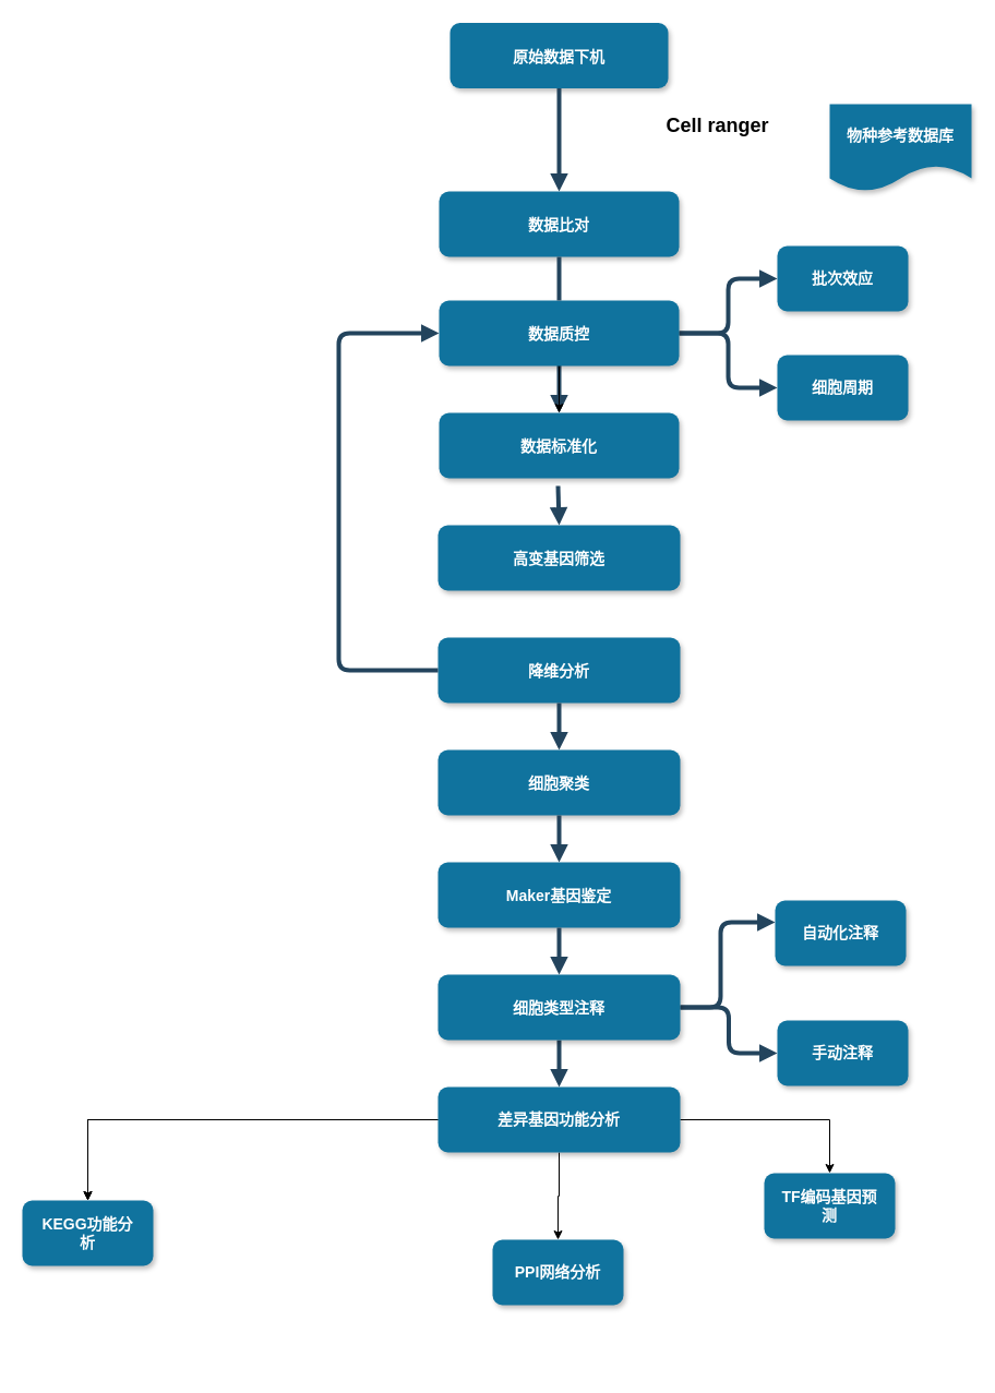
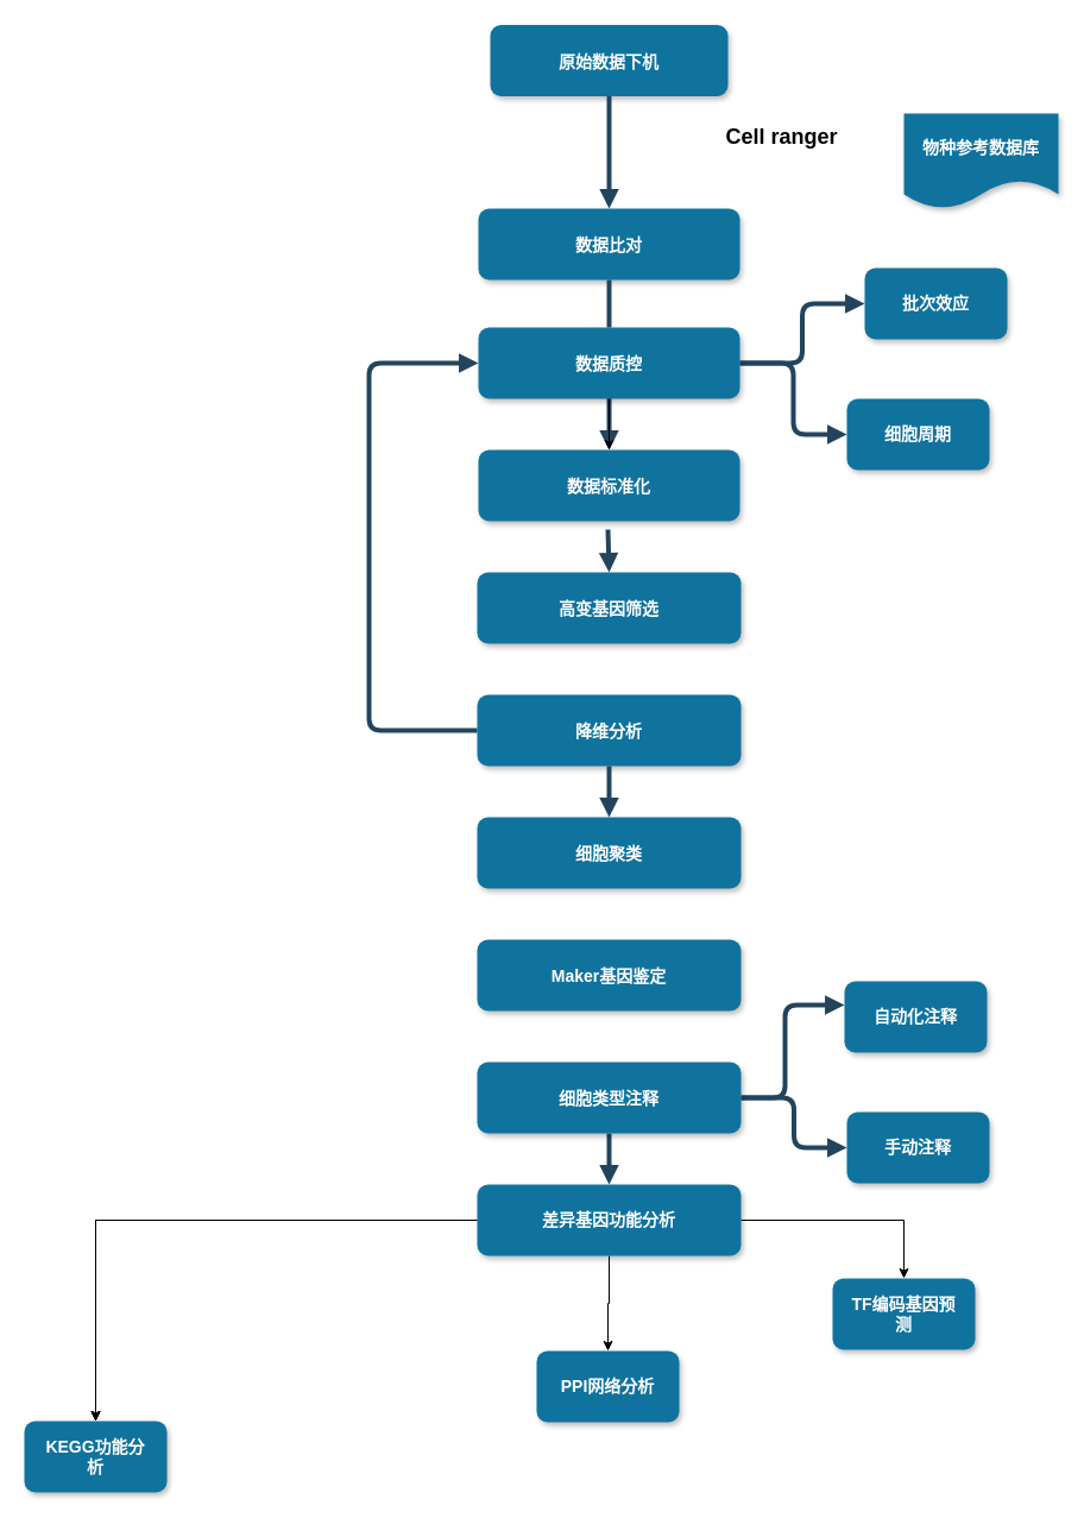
  <mxCell id="0" />
  <mxCell id="1" parent="0" />
  <mxCell id="2" value="原始数据下机" style="rounded=1;fillColor=#10739E;strokeColor=none;shadow=1;gradientColor=none;fontStyle=1;fontColor=#FFFFFF;fontSize=14;" parent="1" vertex="1"><mxGeometry x="412" y="20.5" width="200" height="60" as="geometry" /></mxCell>
  <mxCell id="3" value="数据比对" style="rounded=1;fillColor=#10739E;strokeColor=none;shadow=1;gradientColor=none;fontStyle=1;fontColor=#FFFFFF;fontSize=14;verticalAlign=middle;" parent="1" vertex="1"><mxGeometry x="402" y="175" width="220" height="60" as="geometry" /></mxCell>
  <mxCell id="4" value="高变基因筛选" style="rounded=1;fillColor=#10739E;strokeColor=none;shadow=1;gradientColor=none;fontStyle=1;fontColor=#FFFFFF;fontSize=14;" parent="1" vertex="1"><mxGeometry x="401" y="481" width="222" height="60" as="geometry" /></mxCell>
  <mxCell id="5" value="降维分析" style="rounded=1;fillColor=#10739E;strokeColor=none;shadow=1;gradientColor=none;fontStyle=1;fontColor=#FFFFFF;fontSize=14;" parent="1" vertex="1"><mxGeometry x="401" y="584" width="222" height="60" as="geometry" /></mxCell>
  <mxCell id="6" value="细胞聚类" style="rounded=1;fillColor=#10739E;strokeColor=none;shadow=1;gradientColor=none;fontStyle=1;fontColor=#FFFFFF;fontSize=14;" parent="1" vertex="1"><mxGeometry x="401" y="687" width="222" height="60" as="geometry" /></mxCell>
  <mxCell id="7" value="Maker基因鉴定" style="rounded=1;fillColor=#10739E;strokeColor=none;shadow=1;gradientColor=none;fontStyle=1;fontColor=#FFFFFF;fontSize=14;" parent="1" vertex="1"><mxGeometry x="401" y="790" width="222" height="60" as="geometry" /></mxCell>
  <mxCell id="8" value="" style="edgeStyle=orthogonalEdgeStyle;rounded=1;orthogonalLoop=1;jettySize=auto;html=1;fontSize=11;fontColor=#000000;fontStyle=1;strokeColor=#23445D;strokeWidth=4;endFill=1;endArrow=block;" parent="1" source="11" target="34" edge="1"><mxGeometry relative="1" as="geometry" /></mxCell>
  <mxCell id="9" value="" style="edgeStyle=orthogonalEdgeStyle;rounded=1;orthogonalLoop=1;jettySize=auto;html=1;exitX=1;exitY=0.5;exitDx=0;exitDy=0;elbow=vertical;fontStyle=1;strokeColor=#23445D;strokeWidth=4;endFill=1;endArrow=block;" edge="1" parent="1" source="11" target="39"><mxGeometry relative="1" as="geometry"><Array as="points"><mxPoint x="660" y="923" /><mxPoint x="660" y="845" /></Array></mxGeometry></mxCell>
  <mxCell id="10" value="" style="edgeStyle=orthogonalEdgeStyle;rounded=1;orthogonalLoop=1;jettySize=auto;html=1;fontStyle=1;strokeColor=#23445D;strokeWidth=4;endFill=1;endArrow=block;" edge="1" parent="1" source="11" target="40"><mxGeometry relative="1" as="geometry" /></mxCell>
  <mxCell id="11" value="细胞类型注释" style="rounded=1;fillColor=#10739E;strokeColor=none;shadow=1;gradientColor=none;fontStyle=1;fontColor=#FFFFFF;fontSize=14;" parent="1" vertex="1"><mxGeometry x="401" y="893" width="222" height="60" as="geometry" /></mxCell>
  <mxCell id="12" value="" style="edgeStyle=elbowEdgeStyle;elbow=vertical;strokeWidth=4;endArrow=block;endFill=1;fontStyle=1;strokeColor=#23445D;" parent="1" source="2" target="3" edge="1"><mxGeometry x="22" y="165.5" width="100" height="100" as="geometry"><mxPoint x="-238" y="80.5" as="sourcePoint" /><mxPoint x="-138" y="-19.5" as="targetPoint" /></mxGeometry></mxCell>
  <mxCell id="13" value="" style="edgeStyle=elbowEdgeStyle;elbow=vertical;strokeWidth=4;endArrow=block;endFill=1;fontStyle=1;strokeColor=#23445D;entryX=0.5;entryY=0;entryDx=0;entryDy=0;exitX=0.5;exitY=1;exitDx=0;exitDy=0;" parent="1" source="26" target="22" edge="1"><mxGeometry x="22" y="165.5" width="100" height="100" as="geometry"><mxPoint x="-238" y="80.5" as="sourcePoint" /><mxPoint x="510" y="275" as="targetPoint" /><Array as="points"><mxPoint x="507" y="310" /></Array></mxGeometry></mxCell>
  <mxCell id="14" value="" style="edgeStyle=elbowEdgeStyle;elbow=vertical;strokeWidth=4;endArrow=block;endFill=1;fontStyle=1;strokeColor=#23445D;entryX=0;entryY=0.5;entryDx=0;entryDy=0;exitX=0;exitY=0.5;exitDx=0;exitDy=0;" parent="1" source="5" target="26" edge="1"><mxGeometry x="7" y="265.5" width="100" height="100" as="geometry"><mxPoint x="420" y="655" as="sourcePoint" /><mxPoint x="390" y="295" as="targetPoint" /><Array as="points"><mxPoint x="310" y="485" /></Array></mxGeometry></mxCell>
  <mxCell id="15" value="" style="edgeStyle=elbowEdgeStyle;elbow=vertical;strokeWidth=4;endArrow=block;endFill=1;fontStyle=1;strokeColor=#23445D;" parent="1" source="5" target="6" edge="1"><mxGeometry x="-88" y="275.5" width="100" height="100" as="geometry"><mxPoint x="-348" y="190.5" as="sourcePoint" /><mxPoint x="-248" y="90.5" as="targetPoint" /></mxGeometry></mxCell>
- <mxCell id="16" value="" style="edgeStyle=elbowEdgeStyle;elbow=vertical;strokeWidth=4;endArrow=block;endFill=1;fontStyle=1;strokeColor=#23445D;" parent="1" source="6" target="7" edge="1"><mxGeometry x="-88" y="285.5" width="100" height="100" as="geometry"><mxPoint x="-348" y="200.5" as="sourcePoint" /><mxPoint x="-248" y="100.5" as="targetPoint" /></mxGeometry></mxCell>
- <mxCell id="17" value="" style="edgeStyle=elbowEdgeStyle;elbow=vertical;strokeWidth=4;endArrow=block;endFill=1;fontStyle=1;strokeColor=#23445D;" parent="1" source="7" target="11" edge="1"><mxGeometry x="-88" y="295.5" width="100" height="100" as="geometry"><mxPoint x="-348" y="210.5" as="sourcePoint" /><mxPoint x="-248" y="110.5" as="targetPoint" /></mxGeometry></mxCell>
  <mxCell id="18" value="" style="elbow=vertical;strokeWidth=4;endArrow=block;endFill=1;fontStyle=1;strokeColor=#23445D;entryX=0.5;entryY=0;entryDx=0;entryDy=0;" parent="1" target="4" edge="1"><mxGeometry x="7" y="265.5" width="100" height="100" as="geometry"><mxPoint x="511" y="445" as="sourcePoint" /><mxPoint x="-153" y="80.5" as="targetPoint" /></mxGeometry></mxCell>
  <mxCell id="19" value="物种参考数据库" style="shape=document;boundedLbl=1;fillColor=#10739E;fontSize=14;fontColor=#FFFFFF;shadow=1;sketch=0;strokeColor=none;fontStyle=1" parent="1" vertex="1"><mxGeometry x="760" y="95" width="130" height="80" as="geometry" /></mxCell>
  <mxCell id="20" value="Text" style="text;html=1;resizable=0;autosize=1;align=center;verticalAlign=middle;points=[];fillColor=none;strokeColor=none;rounded=0;shadow=1;sketch=0;fontSize=14;fontColor=#FFFFFF;" parent="1" vertex="1"><mxGeometry x="600" y="365" width="40" height="20" as="geometry" /></mxCell>
  <mxCell id="21" value="&lt;b style=&quot;font-size: 18px&quot;&gt;&lt;font color=&quot;#000000&quot; style=&quot;font-size: 18px&quot;&gt;Cell ranger&lt;/font&gt;&lt;/b&gt;" style="text;html=1;resizable=0;autosize=1;align=center;verticalAlign=middle;points=[];fillColor=none;strokeColor=none;rounded=0;shadow=1;sketch=0;fontSize=18;fontColor=#FFFFFF;" parent="1" vertex="1"><mxGeometry x="602" y="100" width="110" height="30" as="geometry" /></mxCell>
  <mxCell id="22" value="数据标准化" style="rounded=1;fillColor=#10739E;strokeColor=none;shadow=1;gradientColor=none;fontStyle=1;fontColor=#FFFFFF;fontSize=14;verticalAlign=middle;" parent="1" vertex="1"><mxGeometry x="402" y="378" width="220" height="60" as="geometry" /></mxCell>
  <mxCell id="23" value="" style="edgeStyle=orthogonalEdgeStyle;rounded=0;orthogonalLoop=1;jettySize=auto;html=1;fontSize=18;fontColor=#FFFFFF;" parent="1" source="26" target="22" edge="1"><mxGeometry relative="1" as="geometry" /></mxCell>
  <mxCell id="24" value="" style="edgeStyle=orthogonalEdgeStyle;rounded=1;orthogonalLoop=1;jettySize=auto;html=1;fontSize=11;fontColor=#000000;fontStyle=1;strokeColor=#23445D;strokeWidth=4;endFill=1;endArrow=block;" parent="1" source="26" target="28" edge="1"><mxGeometry relative="1" as="geometry" /></mxCell>
  <mxCell id="25" value="" style="edgeStyle=orthogonalEdgeStyle;rounded=1;orthogonalLoop=1;jettySize=auto;html=1;fontStyle=1;strokeColor=#23445D;strokeWidth=4;endFill=1;endArrow=block;" edge="1" parent="1" source="26" target="38"><mxGeometry relative="1" as="geometry" /></mxCell>
  <mxCell id="26" value="数据质控" style="rounded=1;fillColor=#10739E;strokeColor=none;shadow=1;gradientColor=none;fontStyle=1;fontColor=#FFFFFF;fontSize=14;verticalAlign=middle;" parent="1" vertex="1"><mxGeometry x="402" y="275" width="220" height="60" as="geometry" /></mxCell>
  <mxCell id="27" value="" style="edgeStyle=elbowEdgeStyle;elbow=vertical;strokeWidth=4;endArrow=none;endFill=1;fontStyle=1;strokeColor=#23445D;entryX=0.5;entryY=0;entryDx=0;entryDy=0;exitX=0.5;exitY=1;exitDx=0;exitDy=0;" parent="1" source="3" target="26" edge="1"><mxGeometry x="60" y="70.5" width="100" height="100" as="geometry"><mxPoint x="540" y="235" as="sourcePoint" /><mxPoint x="550" y="290" as="targetPoint" /><Array as="points" /></mxGeometry></mxCell>
- <mxCell id="28" value="批次效应" style="shape=process;whiteSpace=wrap;html=1;backgroundOutline=1;rounded=1;shadow=1;fontSize=14;fontColor=#FFFFFF;fontStyle=1;strokeColor=none;fillColor=#10739E;" parent="1" vertex="1"><mxGeometry x="712" y="225" width="120" height="60" as="geometry" /></mxCell>
+ <mxCell id="28" value="批次效应" style="shape=process;whiteSpace=wrap;html=1;backgroundOutline=1;rounded=1;shadow=1;fontSize=14;fontColor=#FFFFFF;fontStyle=1;strokeColor=none;fillColor=#10739E;" parent="1" vertex="1"><mxGeometry x="727" y="225" width="120" height="60" as="geometry" /></mxCell>
  <mxCell id="29" value="" style="edgeStyle=orthogonalEdgeStyle;rounded=0;orthogonalLoop=1;jettySize=auto;html=1;fontSize=18;fontColor=#FFFFFF;" parent="1" source="34" target="35" edge="1"><mxGeometry relative="1" as="geometry" /></mxCell>
  <mxCell id="30" value="" style="edgeStyle=orthogonalEdgeStyle;rounded=0;orthogonalLoop=1;jettySize=auto;html=1;fontSize=18;fontColor=#FFFFFF;" parent="1" source="34" target="35" edge="1"><mxGeometry relative="1" as="geometry" /></mxCell>
  <mxCell id="31" value="" style="edgeStyle=orthogonalEdgeStyle;rounded=0;orthogonalLoop=1;jettySize=auto;html=1;" edge="1" parent="1" source="34" target="35"><mxGeometry relative="1" as="geometry" /></mxCell>
  <mxCell id="32" value="" style="edgeStyle=orthogonalEdgeStyle;rounded=0;orthogonalLoop=1;jettySize=auto;html=1;" edge="1" parent="1" source="34" target="36"><mxGeometry relative="1" as="geometry" /></mxCell>
  <mxCell id="33" value="" style="edgeStyle=orthogonalEdgeStyle;rounded=0;orthogonalLoop=1;jettySize=auto;html=1;" edge="1" parent="1" source="34" target="37"><mxGeometry relative="1" as="geometry" /></mxCell>
  <mxCell id="34" value="差异基因功能分析" style="shape=process;whiteSpace=wrap;html=1;backgroundOutline=1;rounded=1;shadow=1;fontSize=14;fontColor=#FFFFFF;fontStyle=1;strokeColor=none;fillColor=#10739E;" parent="1" vertex="1"><mxGeometry x="401" y="996" width="222" height="60" as="geometry" /></mxCell>
- <mxCell id="35" value="KEGG功能分析" style="shape=process;whiteSpace=wrap;html=1;backgroundOutline=1;rounded=1;shadow=1;fontSize=14;fontColor=#FFFFFF;fontStyle=1;strokeColor=none;fillColor=#10739E;" parent="1" vertex="1"><mxGeometry x="20" y="1100" width="120" height="60" as="geometry" /></mxCell>
+ <mxCell id="35" value="KEGG功能分析" style="shape=process;whiteSpace=wrap;html=1;backgroundOutline=1;rounded=1;shadow=1;fontSize=14;fontColor=#FFFFFF;fontStyle=1;strokeColor=none;fillColor=#10739E;" parent="1" vertex="1"><mxGeometry x="20" y="1195" width="120" height="60" as="geometry" /></mxCell>
  <mxCell id="36" value="TF编码基因预测" style="shape=process;whiteSpace=wrap;html=1;backgroundOutline=1;rounded=1;shadow=1;fontSize=14;fontColor=#FFFFFF;fontStyle=1;strokeColor=none;fillColor=#10739E;" vertex="1" parent="1"><mxGeometry x="700" y="1075" width="120" height="60" as="geometry" /></mxCell>
  <mxCell id="37" value="PPI网络分析" style="shape=process;whiteSpace=wrap;html=1;backgroundOutline=1;rounded=1;shadow=1;fontSize=14;fontColor=#FFFFFF;fontStyle=1;strokeColor=none;fillColor=#10739E;" vertex="1" parent="1"><mxGeometry x="451" y="1136" width="120" height="60" as="geometry" /></mxCell>
- <mxCell id="38" value="细胞周期" style="shape=process;whiteSpace=wrap;html=1;backgroundOutline=1;rounded=1;shadow=1;fontSize=14;fontColor=#FFFFFF;fontStyle=1;strokeColor=none;fillColor=#10739E;" vertex="1" parent="1"><mxGeometry x="712" y="325" width="120" height="60" as="geometry" /></mxCell>
+ <mxCell id="38" value="细胞周期" style="shape=process;whiteSpace=wrap;html=1;backgroundOutline=1;rounded=1;shadow=1;fontSize=14;fontColor=#FFFFFF;fontStyle=1;strokeColor=none;fillColor=#10739E;" vertex="1" parent="1"><mxGeometry x="712" y="335" width="120" height="60" as="geometry" /></mxCell>
  <mxCell id="39" value="自动化注释" style="shape=process;whiteSpace=wrap;html=1;backgroundOutline=1;rounded=1;shadow=1;fontSize=14;fontColor=#FFFFFF;fontStyle=1;strokeColor=none;fillColor=#10739E;" vertex="1" parent="1"><mxGeometry x="710" y="825" width="120" height="60" as="geometry" /></mxCell>
  <mxCell id="40" value="手动注释" style="shape=process;whiteSpace=wrap;html=1;backgroundOutline=1;rounded=1;shadow=1;fontSize=14;fontColor=#FFFFFF;fontStyle=1;strokeColor=none;fillColor=#10739E;" vertex="1" parent="1"><mxGeometry x="712" y="935" width="120" height="60" as="geometry" /></mxCell>
